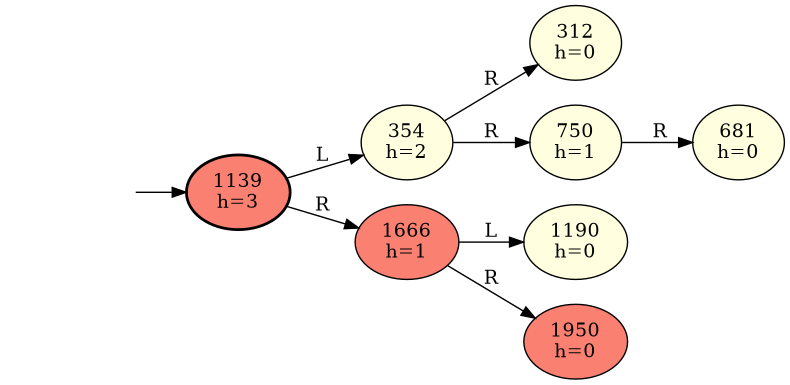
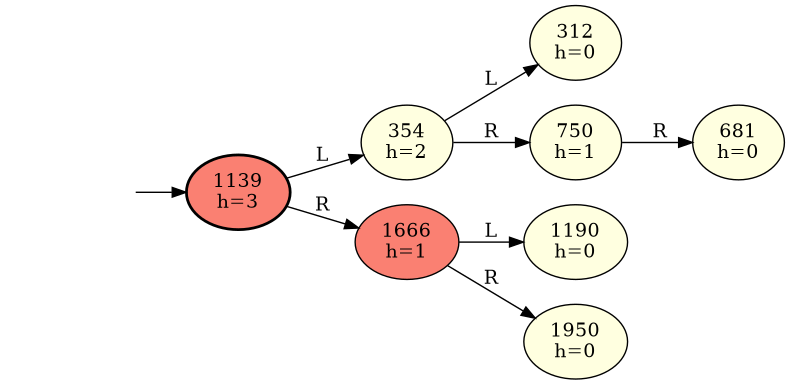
  digraph {
    rankdir=LR
    node [style=filled fillcolor=lightyellow]
    Dummy [style=invis fillcolor=""]
    n2 [fillcolor=salmon label="1139\nh=3" penwidth=2]
    n3 [label="354\nh=2"]
    n4 [fillcolor=salmon label="1666\nh=1"]
    n5 [label="312\nh=0"]
    n6 [label="750\nh=1"]
    n7 [label="1190\nh=0"]
-   n8 [fillcolor=salmon label="1950\nh=0"]
+   n8 [label="1950\nh=0"]
    n9 [label="681\nh=0"]
    Dummy -> n2
    n2 -> n3 [label=L]
    n2 -> n4 [label=R]
-   n3 -> n5 [label=R]
+   n3 -> n5 [label=L]
    n3 -> n6 [label=R]
    n4 -> n7 [label=L]
    n4 -> n8 [label=R]
    n6 -> n9 [label=R]
  }
